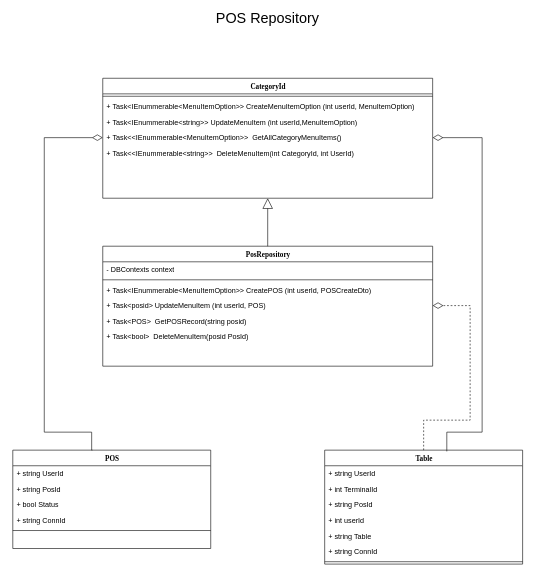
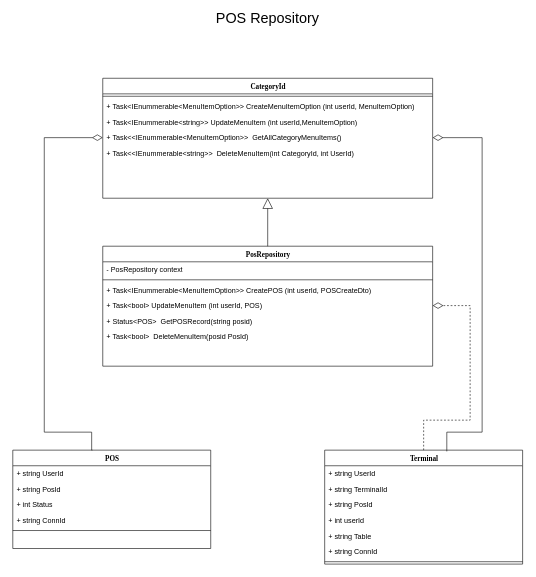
  <mxCell id="0" />
  <mxCell id="1" parent="0" />
  <mxCell id="2" value="&lt;font style=&quot;font-size: 24px&quot;&gt;POS Repository&lt;br&gt;&lt;/font&gt;" style="text;html=1;strokeColor=none;fillColor=none;align=center;verticalAlign=middle;whiteSpace=wrap;rounded=0;" vertex="1" parent="1"><mxGeometry x="293" y="20" width="305" height="20" as="geometry" /></mxCell>
  <mxCell id="3" value="PosRepository" style="swimlane;html=1;fontStyle=1;align=center;verticalAlign=top;childLayout=stackLayout;horizontal=1;startSize=26;horizontalStack=0;resizeParent=1;resizeLast=0;collapsible=1;marginBottom=0;swimlaneFillColor=#ffffff;rounded=0;shadow=0;comic=0;labelBackgroundColor=none;strokeWidth=1;fillColor=none;fontFamily=Verdana;fontSize=12" vertex="1" parent="1"><mxGeometry x="170.5" y="410" width="550" height="200" as="geometry" /></mxCell>
- <mxCell id="4" value="- DBContexts context&lt;br&gt;" style="text;html=1;strokeColor=none;fillColor=none;align=left;verticalAlign=top;spacingLeft=4;spacingRight=4;whiteSpace=wrap;overflow=hidden;rotatable=0;points=[[0,0.5],[1,0.5]];portConstraint=eastwest;" vertex="1" parent="3"><mxGeometry y="26" width="550" height="26" as="geometry" /></mxCell>
+ <mxCell id="4" value="- PosRepository context&lt;br&gt;" style="text;html=1;strokeColor=none;fillColor=none;align=left;verticalAlign=top;spacingLeft=4;spacingRight=4;whiteSpace=wrap;overflow=hidden;rotatable=0;points=[[0,0.5],[1,0.5]];portConstraint=eastwest;" vertex="1" parent="3"><mxGeometry y="26" width="550" height="26" as="geometry" /></mxCell>
  <mxCell id="5" value="" style="line;html=1;strokeWidth=1;fillColor=none;align=left;verticalAlign=middle;spacingTop=-1;spacingLeft=3;spacingRight=3;rotatable=0;labelPosition=right;points=[];portConstraint=eastwest;" vertex="1" parent="3"><mxGeometry y="52" width="550" height="8" as="geometry" /></mxCell>
  <mxCell id="6" value="+ Task&amp;lt;IEnummerable&amp;lt;MenuItemOption&amp;gt;&amp;gt; CreatePOS (int userId, POSCreateDto)" style="text;html=1;strokeColor=none;fillColor=none;align=left;verticalAlign=top;spacingLeft=4;spacingRight=4;whiteSpace=wrap;overflow=hidden;rotatable=0;points=[[0,0.5],[1,0.5]];portConstraint=eastwest;" vertex="1" parent="3"><mxGeometry y="60" width="550" height="26" as="geometry" /></mxCell>
- <mxCell id="7" value="+ Task&amp;lt;posid&amp;gt; UpdateMenuItem (int userId, POS)" style="text;html=1;strokeColor=none;fillColor=none;align=left;verticalAlign=top;spacingLeft=4;spacingRight=4;whiteSpace=wrap;overflow=hidden;rotatable=0;points=[[0,0.5],[1,0.5]];portConstraint=eastwest;" vertex="1" parent="3"><mxGeometry y="86" width="550" height="26" as="geometry" /></mxCell>
- <mxCell id="8" value="+ Task&amp;lt;POS&amp;gt;&amp;nbsp; GetPOSRecord(string posid)" style="text;html=1;strokeColor=none;fillColor=none;align=left;verticalAlign=top;spacingLeft=4;spacingRight=4;whiteSpace=wrap;overflow=hidden;rotatable=0;points=[[0,0.5],[1,0.5]];portConstraint=eastwest;" vertex="1" parent="3"><mxGeometry y="112" width="550" height="26" as="geometry" /></mxCell>
+ <mxCell id="7" value="+ Task&amp;lt;bool&amp;gt; UpdateMenuItem (int userId, POS)" style="text;html=1;strokeColor=none;fillColor=none;align=left;verticalAlign=top;spacingLeft=4;spacingRight=4;whiteSpace=wrap;overflow=hidden;rotatable=0;points=[[0,0.5],[1,0.5]];portConstraint=eastwest;" vertex="1" parent="3"><mxGeometry y="86" width="550" height="26" as="geometry" /></mxCell>
+ <mxCell id="8" value="+ Status&amp;lt;POS&amp;gt;&amp;nbsp; GetPOSRecord(string posid)" style="text;html=1;strokeColor=none;fillColor=none;align=left;verticalAlign=top;spacingLeft=4;spacingRight=4;whiteSpace=wrap;overflow=hidden;rotatable=0;points=[[0,0.5],[1,0.5]];portConstraint=eastwest;" vertex="1" parent="3"><mxGeometry y="112" width="550" height="26" as="geometry" /></mxCell>
  <mxCell id="9" value="+ Task&amp;lt;bool&amp;gt;&amp;nbsp; DeleteMenuItem(posid PosId)" style="text;html=1;strokeColor=none;fillColor=none;align=left;verticalAlign=top;spacingLeft=4;spacingRight=4;whiteSpace=wrap;overflow=hidden;rotatable=0;points=[[0,0.5],[1,0.5]];portConstraint=eastwest;" vertex="1" parent="3"><mxGeometry y="138" width="550" height="26" as="geometry" /></mxCell>
  <mxCell id="10" style="edgeStyle=orthogonalEdgeStyle;rounded=0;orthogonalLoop=1;jettySize=auto;html=1;exitX=0.5;exitY=1;exitDx=0;exitDy=0;endArrow=none;endFill=0;endSize=15;startArrow=block;startFill=0;targetPerimeterSpacing=20;entryX=0.5;entryY=0;entryDx=0;entryDy=0;sourcePerimeterSpacing=9;startSize=15;" edge="1" parent="1" source="11" target="3"><mxGeometry relative="1" as="geometry" /></mxCell>
  <mxCell id="11" value="CategoryId" style="swimlane;html=1;fontStyle=1;align=center;verticalAlign=top;childLayout=stackLayout;horizontal=1;startSize=26;horizontalStack=0;resizeParent=1;resizeLast=0;collapsible=1;marginBottom=0;swimlaneFillColor=#ffffff;rounded=0;shadow=0;comic=0;labelBackgroundColor=none;strokeWidth=1;fillColor=none;fontFamily=Verdana;fontSize=12" vertex="1" parent="1"><mxGeometry x="170.5" y="130" width="550" height="200" as="geometry" /></mxCell>
  <mxCell id="12" value="" style="line;html=1;strokeWidth=1;fillColor=none;align=left;verticalAlign=middle;spacingTop=-1;spacingLeft=3;spacingRight=3;rotatable=0;labelPosition=right;points=[];portConstraint=eastwest;" vertex="1" parent="11"><mxGeometry y="26" width="550" height="8" as="geometry" /></mxCell>
  <mxCell id="13" value="+ Task&amp;lt;IEnummerable&amp;lt;MenuItemOption&amp;gt;&amp;gt; CreateMenuItemOption (int userId, MenuItemOption)" style="text;html=1;strokeColor=none;fillColor=none;align=left;verticalAlign=top;spacingLeft=4;spacingRight=4;whiteSpace=wrap;overflow=hidden;rotatable=0;points=[[0,0.5],[1,0.5]];portConstraint=eastwest;" vertex="1" parent="11"><mxGeometry y="34" width="550" height="26" as="geometry" /></mxCell>
  <mxCell id="14" value="+ Task&amp;lt;IEnummerable&amp;lt;string&amp;gt;&amp;gt; UpdateMenuItem (int userId,MenuItemOption)" style="text;html=1;strokeColor=none;fillColor=none;align=left;verticalAlign=top;spacingLeft=4;spacingRight=4;whiteSpace=wrap;overflow=hidden;rotatable=0;points=[[0,0.5],[1,0.5]];portConstraint=eastwest;" vertex="1" parent="11"><mxGeometry y="60" width="550" height="26" as="geometry" /></mxCell>
  <mxCell id="15" value="+ Task&amp;lt;&amp;lt;IEnummerable&amp;lt;MenuItemOption&amp;gt;&amp;gt;&amp;nbsp; GetAllCategoryMenuItems()" style="text;html=1;strokeColor=none;fillColor=none;align=left;verticalAlign=top;spacingLeft=4;spacingRight=4;whiteSpace=wrap;overflow=hidden;rotatable=0;points=[[0,0.5],[1,0.5]];portConstraint=eastwest;" vertex="1" parent="11"><mxGeometry y="86" width="550" height="26" as="geometry" /></mxCell>
  <mxCell id="16" value="+ Task&amp;lt;&amp;lt;IEnummerable&amp;lt;string&amp;gt;&amp;gt;&amp;nbsp; DeleteMenuItem(int CategoryId, int UserId)" style="text;html=1;strokeColor=none;fillColor=none;align=left;verticalAlign=top;spacingLeft=4;spacingRight=4;whiteSpace=wrap;overflow=hidden;rotatable=0;points=[[0,0.5],[1,0.5]];portConstraint=eastwest;" vertex="1" parent="11"><mxGeometry y="112" width="550" height="26" as="geometry" /></mxCell>
  <mxCell id="17" style="edgeStyle=orthogonalEdgeStyle;rounded=0;orthogonalLoop=1;jettySize=auto;html=1;exitX=0.402;exitY=0;exitDx=0;exitDy=0;entryX=0;entryY=0.5;entryDx=0;entryDy=0;endArrow=diamondThin;endFill=0;endSize=15;exitPerimeter=0;" edge="1" parent="1" source="18" target="15"><mxGeometry relative="1" as="geometry"><Array as="points"><mxPoint x="152" y="750" /><mxPoint x="152" y="720" /><mxPoint x="73" y="720" /><mxPoint x="73" y="229" /></Array></mxGeometry></mxCell>
  <mxCell id="18" value="POS" style="swimlane;html=1;fontStyle=1;align=center;verticalAlign=top;childLayout=stackLayout;horizontal=1;startSize=26;horizontalStack=0;resizeParent=1;resizeLast=0;collapsible=1;marginBottom=0;swimlaneFillColor=#ffffff;rounded=0;shadow=0;comic=0;labelBackgroundColor=none;strokeWidth=1;fillColor=none;fontFamily=Verdana;fontSize=12" vertex="1" parent="1"><mxGeometry x="20.5" y="750" width="330" height="164" as="geometry" /></mxCell>
  <mxCell id="19" value="+ string UserId" style="text;html=1;strokeColor=none;fillColor=none;align=left;verticalAlign=top;spacingLeft=4;spacingRight=4;whiteSpace=wrap;overflow=hidden;rotatable=0;points=[[0,0.5],[1,0.5]];portConstraint=eastwest;" vertex="1" parent="18"><mxGeometry y="26" width="330" height="26" as="geometry" /></mxCell>
  <mxCell id="20" value="+ string PosId" style="text;html=1;strokeColor=none;fillColor=none;align=left;verticalAlign=top;spacingLeft=4;spacingRight=4;whiteSpace=wrap;overflow=hidden;rotatable=0;points=[[0,0.5],[1,0.5]];portConstraint=eastwest;" vertex="1" parent="18"><mxGeometry y="52" width="330" height="26" as="geometry" /></mxCell>
- <mxCell id="21" value="+ bool Status" style="text;html=1;strokeColor=none;fillColor=none;align=left;verticalAlign=top;spacingLeft=4;spacingRight=4;whiteSpace=wrap;overflow=hidden;rotatable=0;points=[[0,0.5],[1,0.5]];portConstraint=eastwest;" vertex="1" parent="18"><mxGeometry y="78" width="330" height="26" as="geometry" /></mxCell>
+ <mxCell id="21" value="+ int Status" style="text;html=1;strokeColor=none;fillColor=none;align=left;verticalAlign=top;spacingLeft=4;spacingRight=4;whiteSpace=wrap;overflow=hidden;rotatable=0;points=[[0,0.5],[1,0.5]];portConstraint=eastwest;" vertex="1" parent="18"><mxGeometry y="78" width="330" height="26" as="geometry" /></mxCell>
  <mxCell id="22" value="+ string ConnId" style="text;html=1;strokeColor=none;fillColor=none;align=left;verticalAlign=top;spacingLeft=4;spacingRight=4;whiteSpace=wrap;overflow=hidden;rotatable=0;points=[[0,0.5],[1,0.5]];portConstraint=eastwest;" vertex="1" parent="18"><mxGeometry y="104" width="330" height="26" as="geometry" /></mxCell>
  <mxCell id="23" value="" style="line;html=1;strokeWidth=1;fillColor=none;align=left;verticalAlign=middle;spacingTop=-1;spacingLeft=3;spacingRight=3;rotatable=0;labelPosition=right;points=[];portConstraint=eastwest;" vertex="1" parent="18"><mxGeometry y="130" width="330" height="8" as="geometry" /></mxCell>
  <mxCell id="24" style="edgeStyle=orthogonalEdgeStyle;rounded=0;orthogonalLoop=1;jettySize=auto;html=1;exitX=0.5;exitY=0;exitDx=0;exitDy=0;entryX=1;entryY=0.5;entryDx=0;entryDy=0;endArrow=diamondThin;endFill=0;endSize=15;dashed=1;" edge="1" parent="1" source="26" target="7"><mxGeometry relative="1" as="geometry"><Array as="points"><mxPoint x="706" y="700" /><mxPoint x="783" y="700" /><mxPoint x="783" y="509" /></Array></mxGeometry></mxCell>
  <mxCell id="25" style="edgeStyle=orthogonalEdgeStyle;rounded=0;orthogonalLoop=1;jettySize=auto;html=1;exitX=0.617;exitY=0.011;exitDx=0;exitDy=0;endArrow=diamondThin;endFill=0;endSize=15;exitPerimeter=0;" edge="1" parent="1" source="26" target="15"><mxGeometry relative="1" as="geometry"><Array as="points"><mxPoint x="744" y="720" /><mxPoint x="803" y="720" /><mxPoint x="803" y="229" /></Array></mxGeometry></mxCell>
- <mxCell id="26" value="Table" style="swimlane;html=1;fontStyle=1;align=center;verticalAlign=top;childLayout=stackLayout;horizontal=1;startSize=26;horizontalStack=0;resizeParent=1;resizeLast=0;collapsible=1;marginBottom=0;swimlaneFillColor=#ffffff;rounded=0;shadow=0;comic=0;labelBackgroundColor=none;strokeWidth=1;fillColor=none;fontFamily=Verdana;fontSize=12" vertex="1" parent="1"><mxGeometry x="540.5" y="750" width="330" height="190" as="geometry" /></mxCell>
+ <mxCell id="26" value="Terminal" style="swimlane;html=1;fontStyle=1;align=center;verticalAlign=top;childLayout=stackLayout;horizontal=1;startSize=26;horizontalStack=0;resizeParent=1;resizeLast=0;collapsible=1;marginBottom=0;swimlaneFillColor=#ffffff;rounded=0;shadow=0;comic=0;labelBackgroundColor=none;strokeWidth=1;fillColor=none;fontFamily=Verdana;fontSize=12" vertex="1" parent="1"><mxGeometry x="540.5" y="750" width="330" height="190" as="geometry" /></mxCell>
  <mxCell id="27" value="+ string UserId" style="text;html=1;strokeColor=none;fillColor=none;align=left;verticalAlign=top;spacingLeft=4;spacingRight=4;whiteSpace=wrap;overflow=hidden;rotatable=0;points=[[0,0.5],[1,0.5]];portConstraint=eastwest;" vertex="1" parent="26"><mxGeometry y="26" width="330" height="26" as="geometry" /></mxCell>
- <mxCell id="28" value="+ int TerminalId" style="text;html=1;strokeColor=none;fillColor=none;align=left;verticalAlign=top;spacingLeft=4;spacingRight=4;whiteSpace=wrap;overflow=hidden;rotatable=0;points=[[0,0.5],[1,0.5]];portConstraint=eastwest;" vertex="1" parent="26"><mxGeometry y="52" width="330" height="26" as="geometry" /></mxCell>
+ <mxCell id="28" value="+ string TerminalId" style="text;html=1;strokeColor=none;fillColor=none;align=left;verticalAlign=top;spacingLeft=4;spacingRight=4;whiteSpace=wrap;overflow=hidden;rotatable=0;points=[[0,0.5],[1,0.5]];portConstraint=eastwest;" vertex="1" parent="26"><mxGeometry y="52" width="330" height="26" as="geometry" /></mxCell>
  <mxCell id="29" value="+ string PosId" style="text;html=1;strokeColor=none;fillColor=none;align=left;verticalAlign=top;spacingLeft=4;spacingRight=4;whiteSpace=wrap;overflow=hidden;rotatable=0;points=[[0,0.5],[1,0.5]];portConstraint=eastwest;" vertex="1" parent="26"><mxGeometry y="78" width="330" height="26" as="geometry" /></mxCell>
  <mxCell id="30" value="+ int userId" style="text;html=1;strokeColor=none;fillColor=none;align=left;verticalAlign=top;spacingLeft=4;spacingRight=4;whiteSpace=wrap;overflow=hidden;rotatable=0;points=[[0,0.5],[1,0.5]];portConstraint=eastwest;" vertex="1" parent="26"><mxGeometry y="104" width="330" height="26" as="geometry" /></mxCell>
  <mxCell id="31" value="+ string Table" style="text;html=1;strokeColor=none;fillColor=none;align=left;verticalAlign=top;spacingLeft=4;spacingRight=4;whiteSpace=wrap;overflow=hidden;rotatable=0;points=[[0,0.5],[1,0.5]];portConstraint=eastwest;" vertex="1" parent="26"><mxGeometry y="130" width="330" height="26" as="geometry" /></mxCell>
  <mxCell id="32" value="+ string ConnId" style="text;html=1;strokeColor=none;fillColor=none;align=left;verticalAlign=top;spacingLeft=4;spacingRight=4;whiteSpace=wrap;overflow=hidden;rotatable=0;points=[[0,0.5],[1,0.5]];portConstraint=eastwest;" vertex="1" parent="26"><mxGeometry y="156" width="330" height="26" as="geometry" /></mxCell>
  <mxCell id="33" value="" style="line;html=1;strokeWidth=1;fillColor=none;align=left;verticalAlign=middle;spacingTop=-1;spacingLeft=3;spacingRight=3;rotatable=0;labelPosition=right;points=[];portConstraint=eastwest;" vertex="1" parent="26"><mxGeometry y="182" width="330" height="8" as="geometry" /></mxCell>
